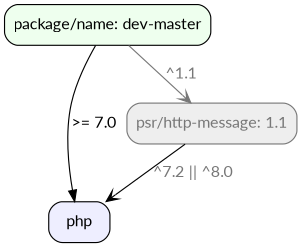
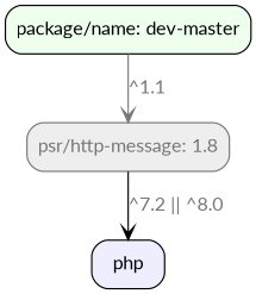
  digraph {
    concentrate=true
    fontname=Lato
    node [color="#000000" fontcolor="#000000" fontname=Lato shape=box style="rounded, filled"]
    edge [arrowhead=vee color="#000000" fontcolor="#777777" fontname=Lato]
    n1 [fillcolor="#eeffee" label="package/name: dev-master"]
    php [fillcolor="#eeeeff"]
-   n3 [color="#777777" fillcolor="#eeeeee" fontcolor="#777777" label="psr/http-message: 1.1"]
-   n1 -> php [arrowhead=normal fontcolor="#000000" label="&gt;= 7.0"]
+   n3 [color="#777777" fillcolor="#eeeeee" fontcolor="#777777" label="psr/http-message: 1.8"]
    n1 -> n3 [color="#777777" label="^1.1"]
    n3 -> php [label="^7.2 || ^8.0"]
  }
